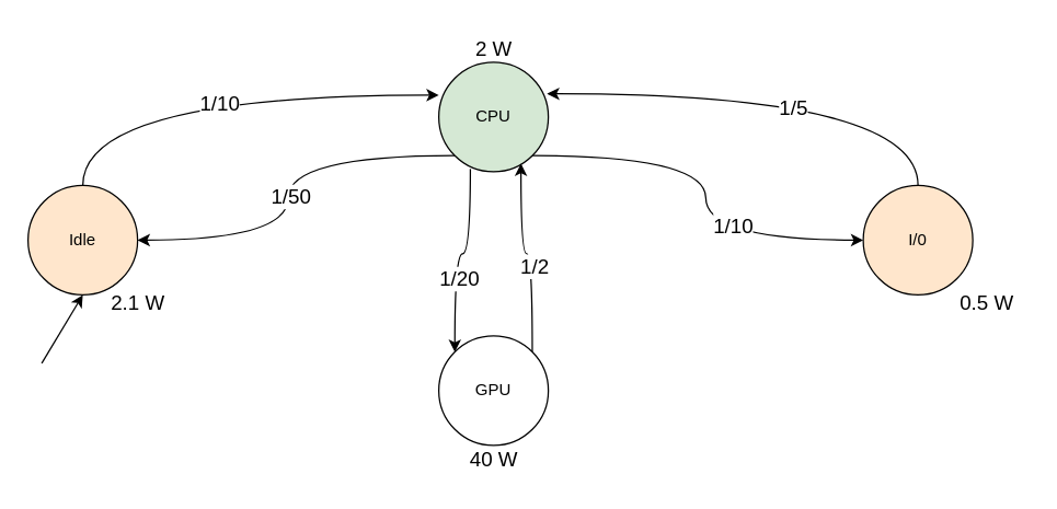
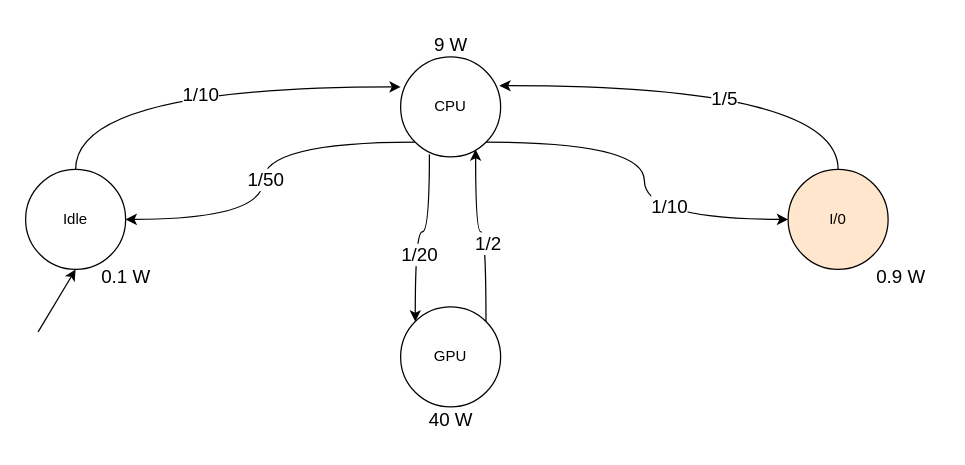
  <mxCell id="0" />
  <mxCell id="1" parent="0" />
  <mxCell id="2" style="edgeStyle=orthogonalEdgeStyle;curved=1;rounded=0;orthogonalLoop=1;jettySize=auto;html=1;exitX=0.5;exitY=0;exitDx=0;exitDy=0;entryX=0;entryY=0.3;entryDx=0;entryDy=0;entryPerimeter=0;" edge="1" parent="1" source="4" target="11"><mxGeometry relative="1" as="geometry" /></mxCell>
  <mxCell id="3" value="&lt;font style=&quot;font-size: 15px;&quot;&gt;1/10&lt;/font&gt;" style="edgeLabel;html=1;align=center;verticalAlign=middle;resizable=0;points=[];" vertex="1" connectable="0" parent="2"><mxGeometry x="0.012" y="-5" relative="1" as="geometry"><mxPoint as="offset" /></mxGeometry></mxCell>
- <mxCell id="4" value="Idle" style="ellipse;whiteSpace=wrap;html=1;aspect=fixed;fillColor=#ffe6cc;" vertex="1" parent="1"><mxGeometry x="20" y="135" width="80" height="80" as="geometry" /></mxCell>
+ <mxCell id="4" value="Idle" style="ellipse;whiteSpace=wrap;html=1;aspect=fixed;" vertex="1" parent="1"><mxGeometry x="20" y="135" width="80" height="80" as="geometry" /></mxCell>
  <mxCell id="5" style="edgeStyle=orthogonalEdgeStyle;curved=1;rounded=0;orthogonalLoop=1;jettySize=auto;html=1;exitX=1;exitY=1;exitDx=0;exitDy=0;entryX=0;entryY=0.5;entryDx=0;entryDy=0;" edge="1" parent="1" source="11" target="17"><mxGeometry relative="1" as="geometry" /></mxCell>
  <mxCell id="6" value="1/10" style="edgeLabel;html=1;align=center;verticalAlign=middle;resizable=0;points=[];fontSize=15;" vertex="1" connectable="0" parent="5"><mxGeometry x="0.374" y="12" relative="1" as="geometry"><mxPoint as="offset" /></mxGeometry></mxCell>
  <mxCell id="7" style="edgeStyle=orthogonalEdgeStyle;curved=1;rounded=0;orthogonalLoop=1;jettySize=auto;html=1;exitX=0;exitY=1;exitDx=0;exitDy=0;entryX=1;entryY=0.5;entryDx=0;entryDy=0;" edge="1" parent="1" source="11" target="4"><mxGeometry relative="1" as="geometry" /></mxCell>
  <mxCell id="8" value="1/50" style="edgeLabel;html=1;align=center;verticalAlign=middle;resizable=0;points=[];fontSize=15;" vertex="1" connectable="0" parent="7"><mxGeometry x="0.032" y="1" relative="1" as="geometry"><mxPoint as="offset" /></mxGeometry></mxCell>
  <mxCell id="9" style="edgeStyle=orthogonalEdgeStyle;curved=1;rounded=0;orthogonalLoop=1;jettySize=auto;html=1;exitX=0.288;exitY=0.975;exitDx=0;exitDy=0;entryX=0;entryY=0;entryDx=0;entryDy=0;exitPerimeter=0;" edge="1" parent="1" source="11" target="14"><mxGeometry relative="1" as="geometry" /></mxCell>
  <mxCell id="10" value="1/20" style="edgeLabel;html=1;align=center;verticalAlign=middle;resizable=0;points=[];fontSize=15;" vertex="1" connectable="0" parent="9"><mxGeometry x="0.259" y="3" relative="1" as="geometry"><mxPoint as="offset" /></mxGeometry></mxCell>
- <mxCell id="11" value="CPU" style="ellipse;whiteSpace=wrap;html=1;aspect=fixed;fillColor=#d5e8d4;" vertex="1" parent="1"><mxGeometry x="320" y="45" width="80" height="80" as="geometry" /></mxCell>
+ <mxCell id="11" value="CPU" style="ellipse;whiteSpace=wrap;html=1;aspect=fixed;" vertex="1" parent="1"><mxGeometry x="320" y="45" width="80" height="80" as="geometry" /></mxCell>
  <mxCell id="12" style="edgeStyle=orthogonalEdgeStyle;curved=1;rounded=0;orthogonalLoop=1;jettySize=auto;html=1;exitX=1;exitY=0;exitDx=0;exitDy=0;entryX=0.75;entryY=0.925;entryDx=0;entryDy=0;entryPerimeter=0;" edge="1" parent="1" source="14" target="11"><mxGeometry relative="1" as="geometry"><mxPoint x="381" y="125" as="targetPoint" /></mxGeometry></mxCell>
  <mxCell id="13" value="1/2" style="edgeLabel;html=1;align=center;verticalAlign=middle;resizable=0;points=[];fontSize=15;" vertex="1" connectable="0" parent="12"><mxGeometry x="-0.141" y="-1" relative="1" as="geometry"><mxPoint as="offset" /></mxGeometry></mxCell>
  <mxCell id="14" value="GPU" style="ellipse;whiteSpace=wrap;html=1;aspect=fixed;" vertex="1" parent="1"><mxGeometry x="320" y="245" width="80" height="80" as="geometry" /></mxCell>
  <mxCell id="15" style="edgeStyle=orthogonalEdgeStyle;curved=1;rounded=0;orthogonalLoop=1;jettySize=auto;html=1;exitX=0.5;exitY=0;exitDx=0;exitDy=0;entryX=0.988;entryY=0.288;entryDx=0;entryDy=0;entryPerimeter=0;" edge="1" parent="1" source="17" target="11"><mxGeometry relative="1" as="geometry" /></mxCell>
  <mxCell id="16" value="1/5" style="edgeLabel;html=1;align=center;verticalAlign=middle;resizable=0;points=[];fontSize=15;" vertex="1" connectable="0" parent="15"><mxGeometry x="-0.059" y="9" relative="1" as="geometry"><mxPoint as="offset" /></mxGeometry></mxCell>
  <mxCell id="17" value="I/0" style="ellipse;whiteSpace=wrap;html=1;aspect=fixed;fillColor=#ffe6cc;" vertex="1" parent="1"><mxGeometry x="630" y="135" width="80" height="80" as="geometry" /></mxCell>
  <mxCell id="18" value="" style="endArrow=classic;html=1;rounded=0;curved=1;entryX=0.5;entryY=1;entryDx=0;entryDy=0;" edge="1" parent="1" target="4"><mxGeometry width="50" height="50" relative="1" as="geometry"><mxPoint x="30" y="265" as="sourcePoint" /><mxPoint x="400" y="365" as="targetPoint" /></mxGeometry></mxCell>
- <mxCell id="19" value="2.1 W" style="text;html=1;align=center;verticalAlign=middle;resizable=0;points=[];autosize=1;strokeColor=none;fillColor=none;fontSize=15;" vertex="1" parent="1"><mxGeometry x="70" y="205" width="60" height="30" as="geometry" /></mxCell>
- <mxCell id="20" value="2 W" style="text;html=1;align=center;verticalAlign=middle;resizable=0;points=[];autosize=1;strokeColor=none;fillColor=none;fontSize=15;" vertex="1" parent="1"><mxGeometry x="335" y="20" width="50" height="30" as="geometry" /></mxCell>
+ <mxCell id="19" value="0.1 W" style="text;html=1;align=center;verticalAlign=middle;resizable=0;points=[];autosize=1;strokeColor=none;fillColor=none;fontSize=15;" vertex="1" parent="1"><mxGeometry x="70" y="205" width="60" height="30" as="geometry" /></mxCell>
+ <mxCell id="20" value="9 W" style="text;html=1;align=center;verticalAlign=middle;resizable=0;points=[];autosize=1;strokeColor=none;fillColor=none;fontSize=15;" vertex="1" parent="1"><mxGeometry x="335" y="20" width="50" height="30" as="geometry" /></mxCell>
  <mxCell id="21" value="40 W" style="text;html=1;align=center;verticalAlign=middle;resizable=0;points=[];autosize=1;strokeColor=none;fillColor=none;fontSize=15;" vertex="1" parent="1"><mxGeometry x="330" y="320" width="60" height="30" as="geometry" /></mxCell>
- <mxCell id="22" value="0.5 W" style="text;html=1;align=center;verticalAlign=middle;resizable=0;points=[];autosize=1;strokeColor=none;fillColor=none;fontSize=15;" vertex="1" parent="1"><mxGeometry x="690" y="205" width="60" height="30" as="geometry" /></mxCell>
+ <mxCell id="22" value="0.9 W" style="text;html=1;align=center;verticalAlign=middle;resizable=0;points=[];autosize=1;strokeColor=none;fillColor=none;fontSize=15;" vertex="1" parent="1"><mxGeometry x="690" y="205" width="60" height="30" as="geometry" /></mxCell>
